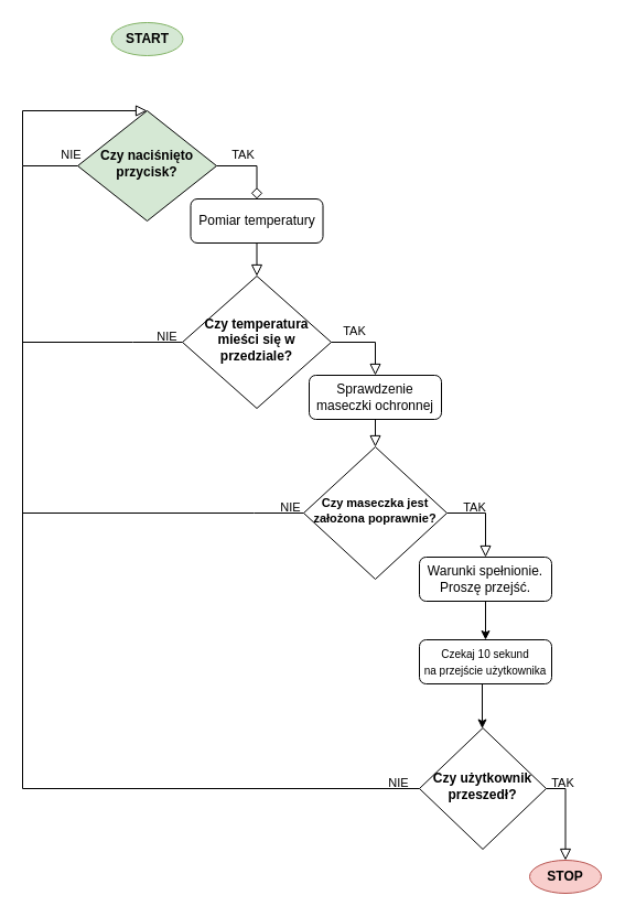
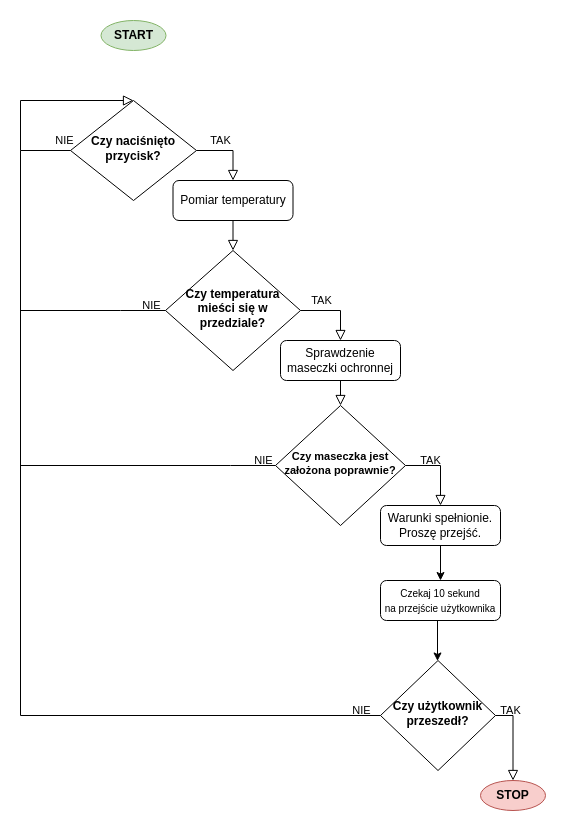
  <mxCell id="0" />
  <mxCell id="1" parent="0" />
  <mxCell id="2" value="START&lt;br&gt;" style="ellipse;whiteSpace=wrap;html=1;fillColor=#d5e8d4;strokeColor=#82b366;fontStyle=1;strokeWidth=1;" vertex="1" parent="1"><mxGeometry x="100.5" y="20" width="65" height="30" as="geometry" /></mxCell>
- <mxCell id="3" value="Czy naciśnięto przycisk?" style="rhombus;whiteSpace=wrap;html=1;shadow=0;fontFamily=Helvetica;fontSize=12;align=center;strokeWidth=1;spacing=6;spacingTop=-4;fontStyle=1;fillColor=#d5e8d4;" vertex="1" parent="1"><mxGeometry x="70" y="100" width="126" height="100" as="geometry" /></mxCell>
+ <mxCell id="3" value="Czy naciśnięto przycisk?" style="rhombus;whiteSpace=wrap;html=1;shadow=0;fontFamily=Helvetica;fontSize=12;align=center;strokeWidth=1;spacing=6;spacingTop=-4;fontStyle=1" vertex="1" parent="1"><mxGeometry x="70" y="100" width="126" height="100" as="geometry" /></mxCell>
  <mxCell id="4" value="Czy użytkownik przeszedł?" style="rhombus;whiteSpace=wrap;html=1;shadow=0;fontFamily=Helvetica;fontSize=12;align=center;strokeWidth=1;spacing=6;spacingTop=-4;fontStyle=1" vertex="1" parent="1"><mxGeometry x="380" y="660" width="115" height="110" as="geometry" /></mxCell>
  <mxCell id="5" value="NIE" style="rounded=0;html=1;jettySize=auto;orthogonalLoop=1;fontSize=11;endArrow=block;endFill=0;endSize=8;strokeWidth=1;shadow=0;labelBackgroundColor=none;edgeStyle=orthogonalEdgeStyle;entryX=0.5;entryY=0;entryDx=0;entryDy=0;" edge="1" parent="1" target="3"><mxGeometry x="-0.943" y="-10" relative="1" as="geometry"><mxPoint x="70" y="150" as="sourcePoint" /><mxPoint x="130" y="70" as="targetPoint" /><Array as="points"><mxPoint x="20" y="150" /><mxPoint x="20" y="100" /></Array><mxPoint as="offset" /></mxGeometry></mxCell>
- <mxCell id="6" value="TAK" style="rounded=0;jettySize=auto;orthogonalLoop=1;fontSize=11;endArrow=diamond;endFill=0;endSize=8;strokeWidth=1;shadow=0;labelBackgroundColor=none;edgeStyle=orthogonalEdgeStyle;exitX=1;exitY=0.5;exitDx=0;exitDy=0;entryX=0.5;entryY=0;entryDx=0;entryDy=0;align=center;html=1;" edge="1" parent="1" source="3" target="7"><mxGeometry x="-0.289" y="10" relative="1" as="geometry"><mxPoint x="480" y="150" as="sourcePoint" /><mxPoint x="320" y="240" as="targetPoint" /><Array as="points"><mxPoint x="233" y="150" /><mxPoint x="233" y="180" /></Array><mxPoint as="offset" /></mxGeometry></mxCell>
+ <mxCell id="6" value="TAK" style="rounded=0;jettySize=auto;orthogonalLoop=1;fontSize=11;endArrow=block;endFill=0;endSize=8;strokeWidth=1;shadow=0;labelBackgroundColor=none;edgeStyle=orthogonalEdgeStyle;exitX=1;exitY=0.5;exitDx=0;exitDy=0;entryX=0.5;entryY=0;entryDx=0;entryDy=0;align=center;html=1;" edge="1" parent="1" source="3" target="7"><mxGeometry x="-0.289" y="10" relative="1" as="geometry"><mxPoint x="480" y="150" as="sourcePoint" /><mxPoint x="320" y="240" as="targetPoint" /><Array as="points"><mxPoint x="233" y="150" /><mxPoint x="233" y="180" /></Array><mxPoint as="offset" /></mxGeometry></mxCell>
  <mxCell id="7" value="Pomiar temperatury" style="rounded=1;whiteSpace=wrap;html=1;fontSize=12;glass=0;strokeWidth=1;shadow=0;" vertex="1" parent="1"><mxGeometry x="172.5" y="180" width="120" height="40" as="geometry" /></mxCell>
  <mxCell id="8" value="&lt;div&gt;&lt;span style=&quot;line-height: 1.2&quot;&gt;Czy temperatura mieści się w przedziale?&lt;/span&gt;&lt;/div&gt;" style="rhombus;whiteSpace=wrap;html=1;shadow=0;fontFamily=Helvetica;fontSize=12;align=center;strokeWidth=1;spacing=6;spacingTop=-4;fontStyle=1" vertex="1" parent="1"><mxGeometry x="165" y="250" width="135" height="120" as="geometry" /></mxCell>
  <mxCell id="9" value="TAK" style="edgeStyle=orthogonalEdgeStyle;rounded=0;html=1;jettySize=auto;orthogonalLoop=1;fontSize=11;endArrow=block;endFill=0;endSize=8;strokeWidth=1;shadow=0;labelBackgroundColor=none;exitX=1;exitY=0.5;exitDx=0;exitDy=0;entryX=0.5;entryY=0;entryDx=0;entryDy=0;" edge="1" parent="1" source="13"><mxGeometry x="-0.333" y="5" relative="1" as="geometry"><mxPoint as="offset" /><mxPoint x="460" y="530" as="sourcePoint" /><mxPoint x="440" y="505" as="targetPoint" /><Array as="points"><mxPoint x="440" y="465" /></Array></mxGeometry></mxCell>
  <mxCell id="10" value="TAK" style="edgeStyle=orthogonalEdgeStyle;rounded=0;html=1;jettySize=auto;orthogonalLoop=1;fontSize=11;endArrow=block;endFill=0;endSize=8;strokeWidth=1;shadow=0;labelBackgroundColor=none;exitX=1;exitY=0.5;exitDx=0;exitDy=0;entryX=0.5;entryY=0;entryDx=0;entryDy=0;" edge="1" parent="1" source="8" target="12"><mxGeometry x="-0.4" y="10" relative="1" as="geometry"><mxPoint as="offset" /><mxPoint x="334" y="280" as="sourcePoint" /><mxPoint x="420" y="370" as="targetPoint" /><Array as="points"><mxPoint x="340" y="310" /></Array></mxGeometry></mxCell>
  <mxCell id="11" value="" style="edgeStyle=orthogonalEdgeStyle;rounded=0;html=1;jettySize=auto;orthogonalLoop=1;fontSize=11;endArrow=block;endFill=0;endSize=8;strokeWidth=1;shadow=0;labelBackgroundColor=none;exitX=0.5;exitY=1;exitDx=0;exitDy=0;entryX=0.5;entryY=0;entryDx=0;entryDy=0;" edge="1" parent="1" source="7" target="8"><mxGeometry y="10" relative="1" as="geometry"><mxPoint as="offset" /><mxPoint x="304" y="310" as="sourcePoint" /><mxPoint x="404" y="310" as="targetPoint" /><Array as="points"><mxPoint x="233" y="220" /><mxPoint x="233" y="250" /></Array></mxGeometry></mxCell>
  <mxCell id="12" value="Sprawdzenie maseczki ochronnej" style="rounded=1;whiteSpace=wrap;html=1;fontSize=12;glass=0;strokeWidth=1;shadow=0;" vertex="1" parent="1"><mxGeometry x="280" y="340" width="120" height="40" as="geometry" /></mxCell>
  <mxCell id="13" value="Czy maseczka jest założona poprawnie?" style="rhombus;whiteSpace=wrap;html=1;shadow=0;fontFamily=Helvetica;fontSize=11;align=center;strokeWidth=1;spacing=6;spacingTop=-4;fontStyle=1" vertex="1" parent="1"><mxGeometry x="275" y="405" width="130" height="120" as="geometry" /></mxCell>
  <mxCell id="14" value="" style="edgeStyle=orthogonalEdgeStyle;rounded=0;html=1;jettySize=auto;orthogonalLoop=1;fontSize=11;endArrow=block;endFill=0;endSize=8;strokeWidth=1;shadow=0;labelBackgroundColor=none;entryX=0.5;entryY=0;entryDx=0;entryDy=0;exitX=0.5;exitY=1;exitDx=0;exitDy=0;" edge="1" parent="1" source="12" target="13"><mxGeometry x="0.992" y="90" relative="1" as="geometry"><mxPoint as="offset" /><mxPoint x="246" y="410" as="sourcePoint" /><mxPoint x="246" y="470" as="targetPoint" /><Array as="points"><mxPoint x="340" y="380" /><mxPoint x="340" y="440" /></Array></mxGeometry></mxCell>
  <mxCell id="15" value="TAK" style="edgeStyle=orthogonalEdgeStyle;rounded=0;html=1;jettySize=auto;orthogonalLoop=1;fontSize=11;endArrow=block;endFill=0;endSize=8;strokeWidth=1;shadow=0;labelBackgroundColor=none;exitX=1;exitY=0.5;exitDx=0;exitDy=0;entryX=0.5;entryY=0;entryDx=0;entryDy=0;" edge="1" parent="1" source="4" target="16"><mxGeometry x="-0.636" y="5" relative="1" as="geometry"><mxPoint as="offset" /><mxPoint x="495" y="710" as="sourcePoint" /><mxPoint x="510" y="780" as="targetPoint" /><Array as="points"><mxPoint x="513" y="715" /></Array></mxGeometry></mxCell>
  <mxCell id="16" value="STOP" style="ellipse;whiteSpace=wrap;html=1;fontSize=12;glass=0;strokeWidth=1;shadow=0;fillColor=#f8cecc;strokeColor=#b85450;fontStyle=1;" vertex="1" parent="1"><mxGeometry x="480" y="780" width="65" height="30" as="geometry" /></mxCell>
  <mxCell id="17" value="NIE" style="edgeStyle=orthogonalEdgeStyle;rounded=0;html=1;jettySize=auto;orthogonalLoop=1;fontSize=11;endArrow=none;endFill=0;endSize=8;strokeWidth=1;shadow=0;labelBackgroundColor=none;exitX=0;exitY=0.5;exitDx=0;exitDy=0;" edge="1" parent="1" source="4"><mxGeometry x="-0.96" y="-5" relative="1" as="geometry"><mxPoint as="offset" /><mxPoint x="380" y="710" as="sourcePoint" /><mxPoint x="20" y="150" as="targetPoint" /><Array as="points"><mxPoint x="20" y="715" /><mxPoint x="20" y="150" /></Array></mxGeometry></mxCell>
  <mxCell id="18" value="Warunki spełnionie.&lt;br&gt;Proszę przejść." style="rounded=1;whiteSpace=wrap;html=1;fontSize=12;glass=0;strokeWidth=1;shadow=0;" vertex="1" parent="1"><mxGeometry x="380" y="505" width="120" height="40" as="geometry" /></mxCell>
  <mxCell id="19" value="" style="edgeStyle=orthogonalEdgeStyle;rounded=0;orthogonalLoop=1;jettySize=auto;html=1;labelBackgroundColor=none;fontSize=10;align=center;exitX=0.5;exitY=1;exitDx=0;exitDy=0;strokeWidth=1;" edge="1" parent="1" source="20" target="4"><mxGeometry relative="1" as="geometry"><mxPoint x="440" y="620" as="sourcePoint" /><Array as="points"><mxPoint x="437" y="620" /></Array></mxGeometry></mxCell>
  <mxCell id="20" value="&lt;font style=&quot;font-size: 10px&quot;&gt;Czekaj 10 sekund&lt;br&gt;na przejście użytkownika&lt;/font&gt;" style="rounded=1;whiteSpace=wrap;html=1;fontSize=12;glass=0;strokeWidth=1;shadow=0;" vertex="1" parent="1"><mxGeometry x="380" y="580" width="120" height="40" as="geometry" /></mxCell>
  <mxCell id="21" value="" style="edgeStyle=orthogonalEdgeStyle;rounded=0;orthogonalLoop=1;jettySize=auto;html=1;labelBackgroundColor=none;fontSize=10;align=center;exitX=0.5;exitY=1;exitDx=0;exitDy=0;entryX=0.5;entryY=0;entryDx=0;entryDy=0;strokeWidth=1;" edge="1" parent="1" source="18" target="20"><mxGeometry relative="1" as="geometry"><mxPoint x="439.94" y="560" as="sourcePoint" /><mxPoint x="440" y="570" as="targetPoint" /><Array as="points" /></mxGeometry></mxCell>
  <mxCell id="22" value="NIE" style="edgeStyle=orthogonalEdgeStyle;rounded=0;html=1;jettySize=auto;orthogonalLoop=1;fontSize=11;endArrow=none;endFill=0;endSize=8;strokeWidth=1;shadow=0;labelBackgroundColor=none;exitX=0;exitY=0.5;exitDx=0;exitDy=0;" edge="1" parent="1" source="13"><mxGeometry x="-0.909" y="-5" relative="1" as="geometry"><mxPoint as="offset" /><mxPoint x="415" y="705" as="sourcePoint" /><mxPoint x="20" y="465" as="targetPoint" /><Array as="points"><mxPoint x="230" y="465" /><mxPoint x="230" y="465" /></Array></mxGeometry></mxCell>
  <mxCell id="23" value="NIE" style="edgeStyle=orthogonalEdgeStyle;rounded=0;html=1;jettySize=auto;orthogonalLoop=1;fontSize=11;endArrow=none;endFill=0;endSize=8;strokeWidth=1;shadow=0;labelBackgroundColor=none;exitX=0;exitY=0.5;exitDx=0;exitDy=0;" edge="1" parent="1" source="8"><mxGeometry x="-0.8" y="-5" relative="1" as="geometry"><mxPoint as="offset" /><mxPoint x="140" y="300" as="sourcePoint" /><mxPoint x="20" y="310" as="targetPoint" /><Array as="points"><mxPoint x="120" y="310" /><mxPoint x="120" y="310" /></Array></mxGeometry></mxCell>
